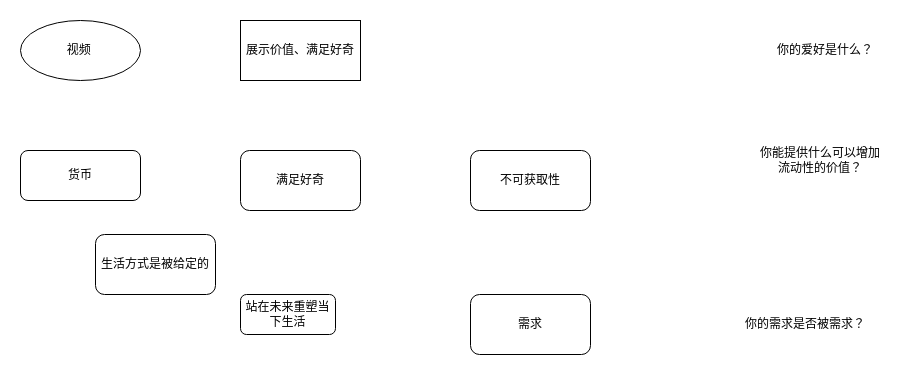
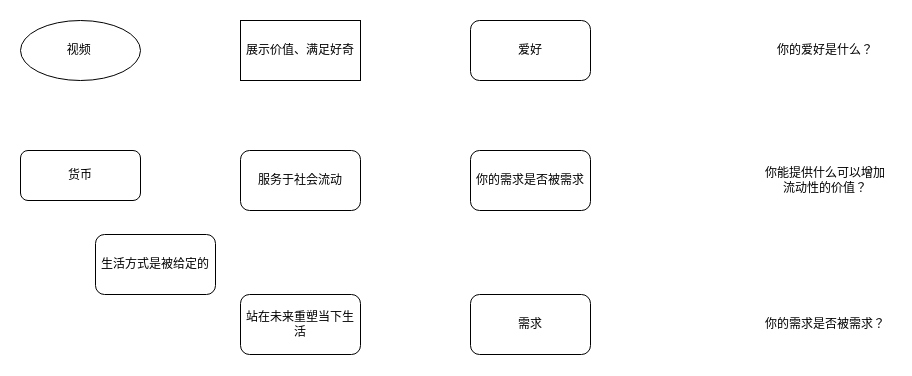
  <mxCell id="0" />
  <mxCell id="1" parent="0" />
  <mxCell id="2" value="视频&lt;span style=&quot;white-space: pre;&quot;&gt;&#09;&lt;/span&gt;" style="ellipse;whiteSpace=wrap;html=1;" vertex="1" parent="1"><mxGeometry x="20" y="20" width="120" height="60" as="geometry" /></mxCell>
  <mxCell id="3" value="展示价值、满足好奇" style="rounded=0;whiteSpace=wrap;html=1;" vertex="1" parent="1"><mxGeometry x="240" y="20" width="120" height="60" as="geometry" /></mxCell>
+ <mxCell id="4" value="爱好" style="rounded=1;whiteSpace=wrap;html=1;" vertex="1" parent="1"><mxGeometry x="470" y="20" width="120" height="60" as="geometry" /></mxCell>
  <mxCell id="5" value="你的爱好是什么？" style="text;html=1;strokeColor=none;fillColor=none;align=center;verticalAlign=middle;whiteSpace=wrap;rounded=0;" vertex="1" parent="1"><mxGeometry x="760" y="35" width="130" height="30" as="geometry" /></mxCell>
  <mxCell id="6" value="货币" style="rounded=1;whiteSpace=wrap;html=1;" vertex="1" parent="1"><mxGeometry x="20" y="150" width="120" height="50" as="geometry" /></mxCell>
- <mxCell id="7" value="满足好奇" style="rounded=1;whiteSpace=wrap;html=1;" vertex="1" parent="1"><mxGeometry x="240" y="150" width="120" height="60" as="geometry" /></mxCell>
- <mxCell id="8" value="不可获取性" style="rounded=1;whiteSpace=wrap;html=1;" vertex="1" parent="1"><mxGeometry x="470" y="150" width="120" height="60" as="geometry" /></mxCell>
- <mxCell id="9" value="你能提供什么可以增加流动性的价值？" style="text;html=1;strokeColor=none;fillColor=none;align=center;verticalAlign=middle;whiteSpace=wrap;rounded=0;" vertex="1" parent="1"><mxGeometry x="755" y="145" width="130" height="30" as="geometry" /></mxCell>
+ <mxCell id="7" value="服务于社会流动" style="rounded=1;whiteSpace=wrap;html=1;" vertex="1" parent="1"><mxGeometry x="240" y="150" width="120" height="60" as="geometry" /></mxCell>
+ <mxCell id="8" value="你的需求是否被需求" style="rounded=1;whiteSpace=wrap;html=1;" vertex="1" parent="1"><mxGeometry x="470" y="150" width="120" height="60" as="geometry" /></mxCell>
+ <mxCell id="9" value="你能提供什么可以增加流动性的价值？" style="text;html=1;strokeColor=none;fillColor=none;align=center;verticalAlign=middle;whiteSpace=wrap;rounded=0;" vertex="1" parent="1"><mxGeometry x="760" y="165" width="130" height="30" as="geometry" /></mxCell>
  <mxCell id="10" value="生活方式是被给定的" style="rounded=1;whiteSpace=wrap;html=1;" vertex="1" parent="1"><mxGeometry x="95" y="234" width="120" height="60" as="geometry" /></mxCell>
- <mxCell id="11" value="站在未来重塑当下生活" style="rounded=1;whiteSpace=wrap;html=1;" vertex="1" parent="1"><mxGeometry x="240" y="294" width="95" height="40" as="geometry" /></mxCell>
+ <mxCell id="11" value="站在未来重塑当下生活" style="rounded=1;whiteSpace=wrap;html=1;" vertex="1" parent="1"><mxGeometry x="240" y="294" width="120" height="60" as="geometry" /></mxCell>
  <mxCell id="12" value="需求" style="rounded=1;whiteSpace=wrap;html=1;" vertex="1" parent="1"><mxGeometry x="470" y="294" width="120" height="60" as="geometry" /></mxCell>
- <mxCell id="13" value="你的需求是否被需求？" style="text;html=1;strokeColor=none;fillColor=none;align=center;verticalAlign=middle;whiteSpace=wrap;rounded=0;" vertex="1" parent="1"><mxGeometry x="740" y="309" width="130" height="30" as="geometry" /></mxCell>
+ <mxCell id="13" value="你的需求是否被需求？" style="text;html=1;strokeColor=none;fillColor=none;align=center;verticalAlign=middle;whiteSpace=wrap;rounded=0;" vertex="1" parent="1"><mxGeometry x="760" y="309" width="130" height="30" as="geometry" /></mxCell>
